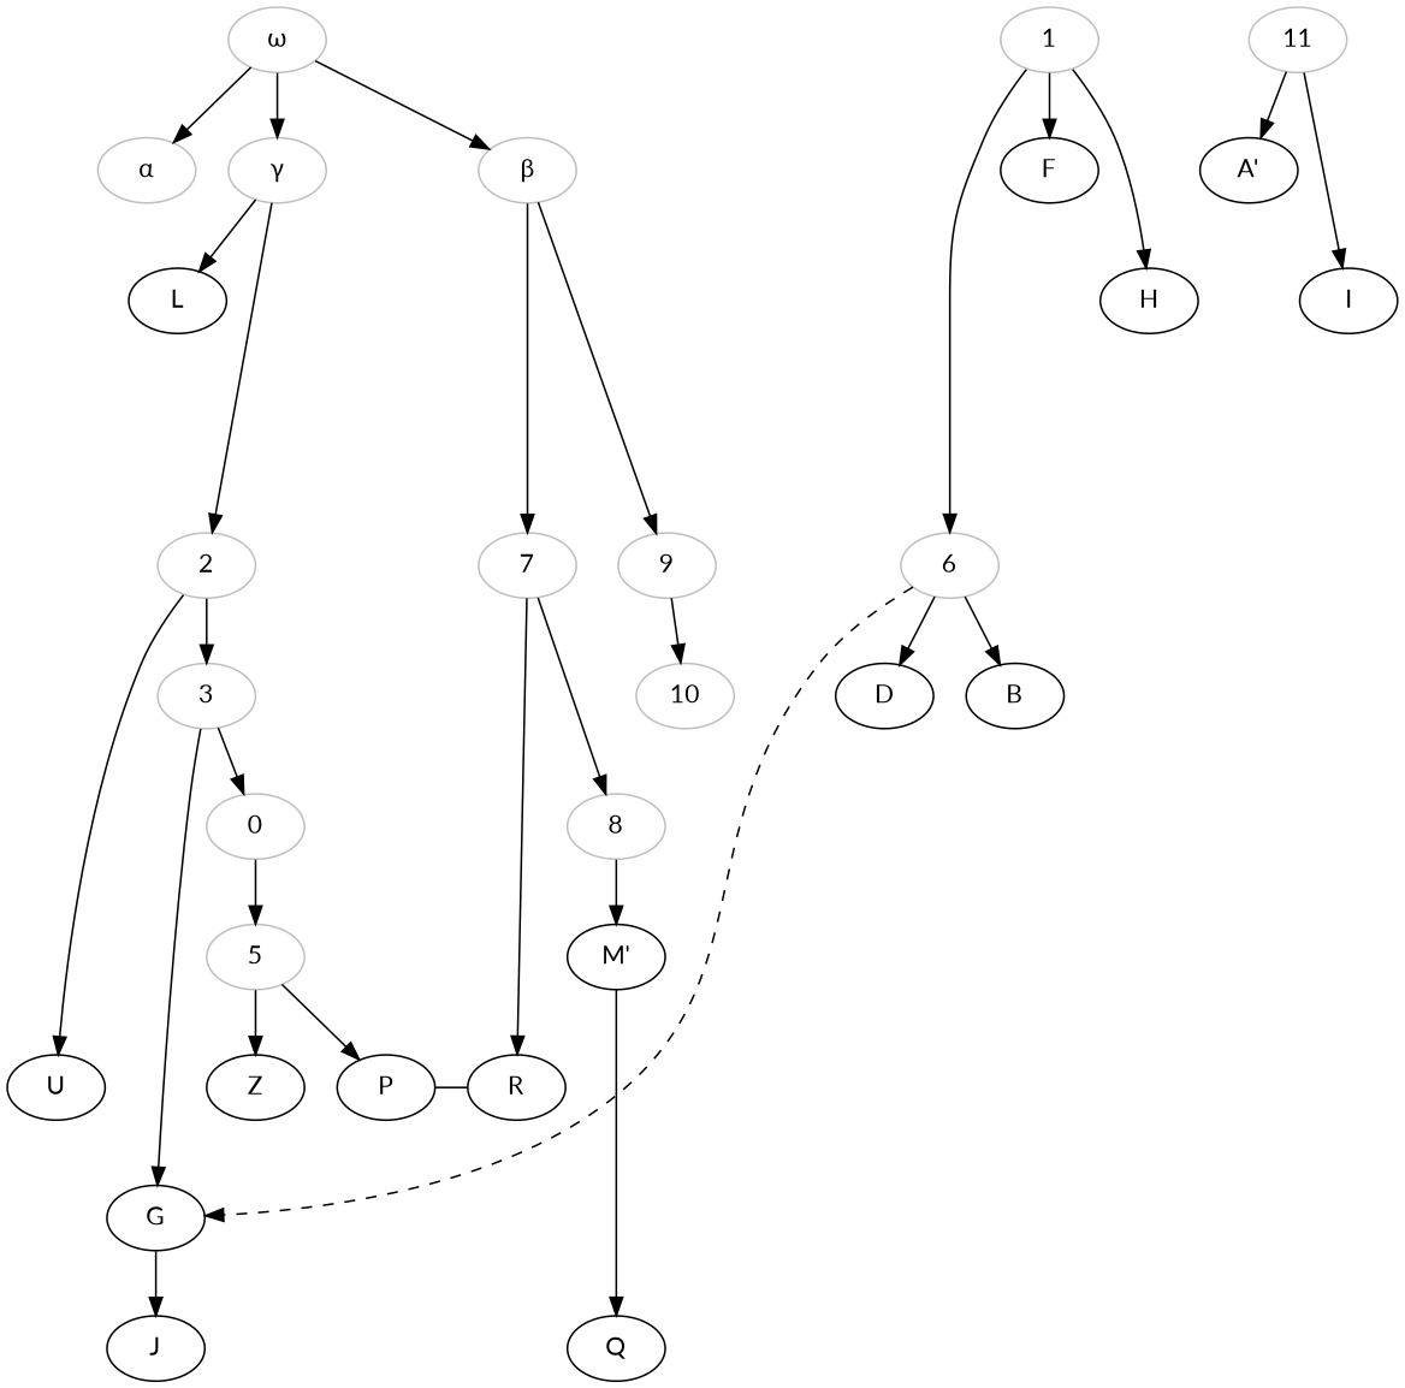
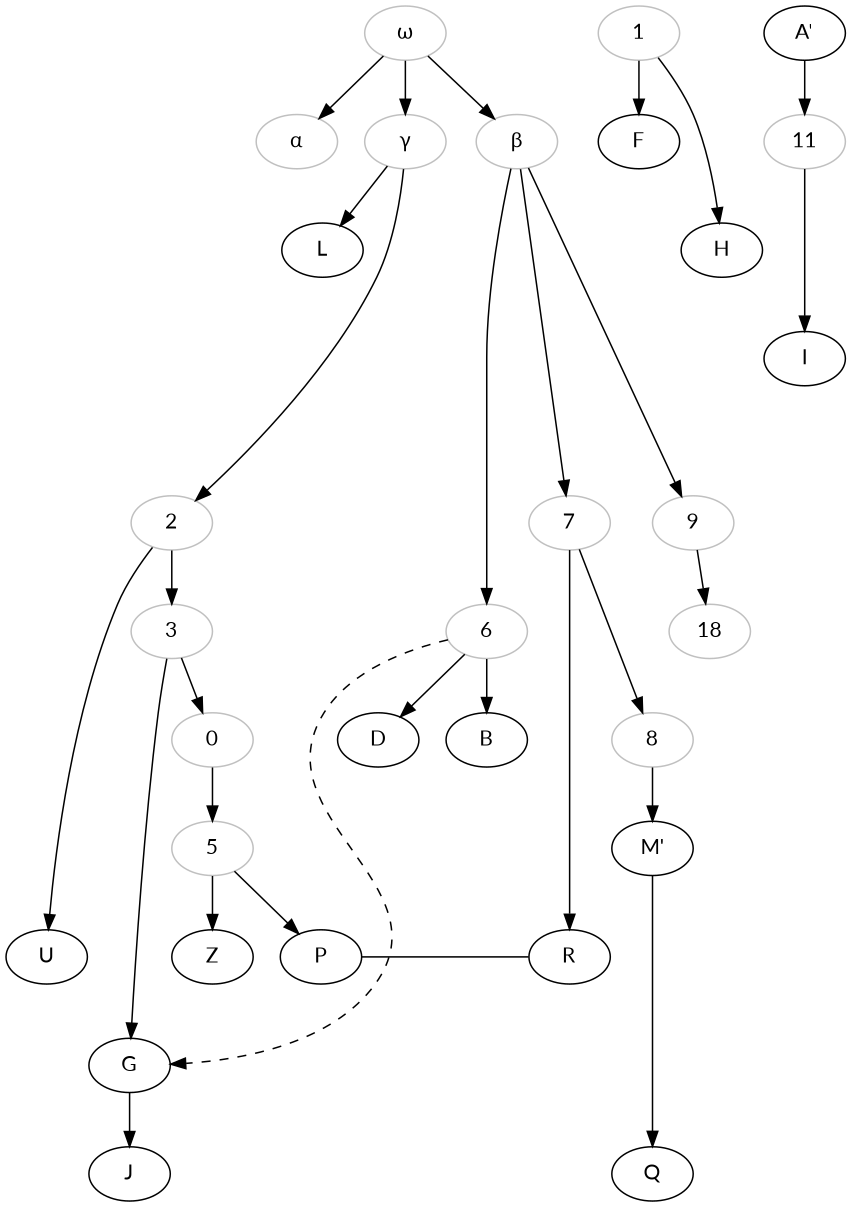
  digraph {
    fontname=Lato
    splines=true
    style=invis
    node [fontname=Lato]
    edge [fontname=Lato]
    n1 [color=grey label="ω"]
    n2 [color=grey label="α"]
    n3 [color=grey label="γ"]
    n4 [color=grey label="β"]
    L
    2 [color=grey]
    6 [color=grey]
    7 [color=grey]
    9 [color=grey]
    1 [color=grey]
    n11 [label=F]
    n12 [label=H]
    n13 [label=U]
    3 [color=grey]
    n15 [label=G]
    n16 [label=D]
    n17 [label=B]
    n18 [label=R]
    8 [color=grey]
-   10 [color=grey]
+   10 [color=grey label=18]
    n21 [color=grey label=0]
    n22 [label=J]
    5 [color=grey]
    n24 [label=Z]
    n25 [label=P]
    n26 [label="M'"]
    Q
    11 [color=grey]
    n29 [label="A'"]
    n30 [label=I]
    n1 -> n2 [minlen=1.5]
    n1 -> n3 [minlen=1]
    n1 -> n4 [minlen=1.7]
    n3 -> L
    n3 -> 2 [minlen=4]
-   1 -> 6 [minlen=5]
+   n4 -> 6 [minlen=5]
    n4 -> 7 [minlen=4]
    n4 -> 9 [minlen=4]
    2 -> n13 [minlen=4.5]
    2 -> 3
    6 -> n15 [constraint=false style=dashed]
    6 -> n16
    6 -> n17
    7 -> n18 [minlen=4]
    7 -> 8 [minlen=2]
    9 -> 10
    1 -> n11 [weight=1000]
    1 -> n12 [minlen=2]
    3 -> n15 [minlen=4.5]
    3 -> n21
    n15 -> n22
    8 -> n26
    n21 -> 5
    5 -> n24
    5 -> n25
    n25 -> n18 [constraint=false dir=none]
    n26 -> Q [minlen=3]
-   11 -> n29
+   n29 -> 11
    11 -> n30 [minlen=2]
  }
